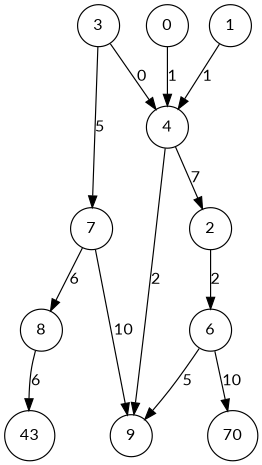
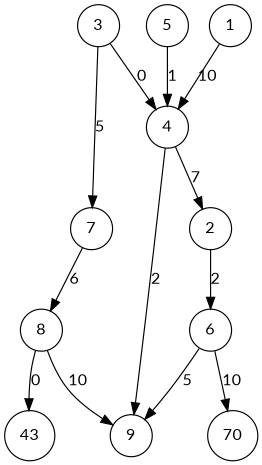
  digraph {
    fontname=Lato
    node [fontname=Lato shape=circle]
    edge [fontname=Lato]
    8
    9
    n3 [label=43]
    7
    n5 [label=70]
-   0
+   0 [label=5]
    4
    2
    3
    1
    6
-   7 -> 9 [label=10]
-   8 -> n3 [label=6]
+   8 -> 9 [label=10]
+   8 -> n3 [label=0]
    7 -> 8 [label=6]
    0 -> 4 [label=1]
    4 -> 9 [label=2]
    4 -> 2 [label=7]
    2 -> 6 [label=2]
    3 -> 7 [label=5]
    3 -> 4 [label=0]
-   1 -> 4 [label=1]
+   1 -> 4 [label=10]
    6 -> 9 [label=5]
    6 -> n5 [label=10]
  }
